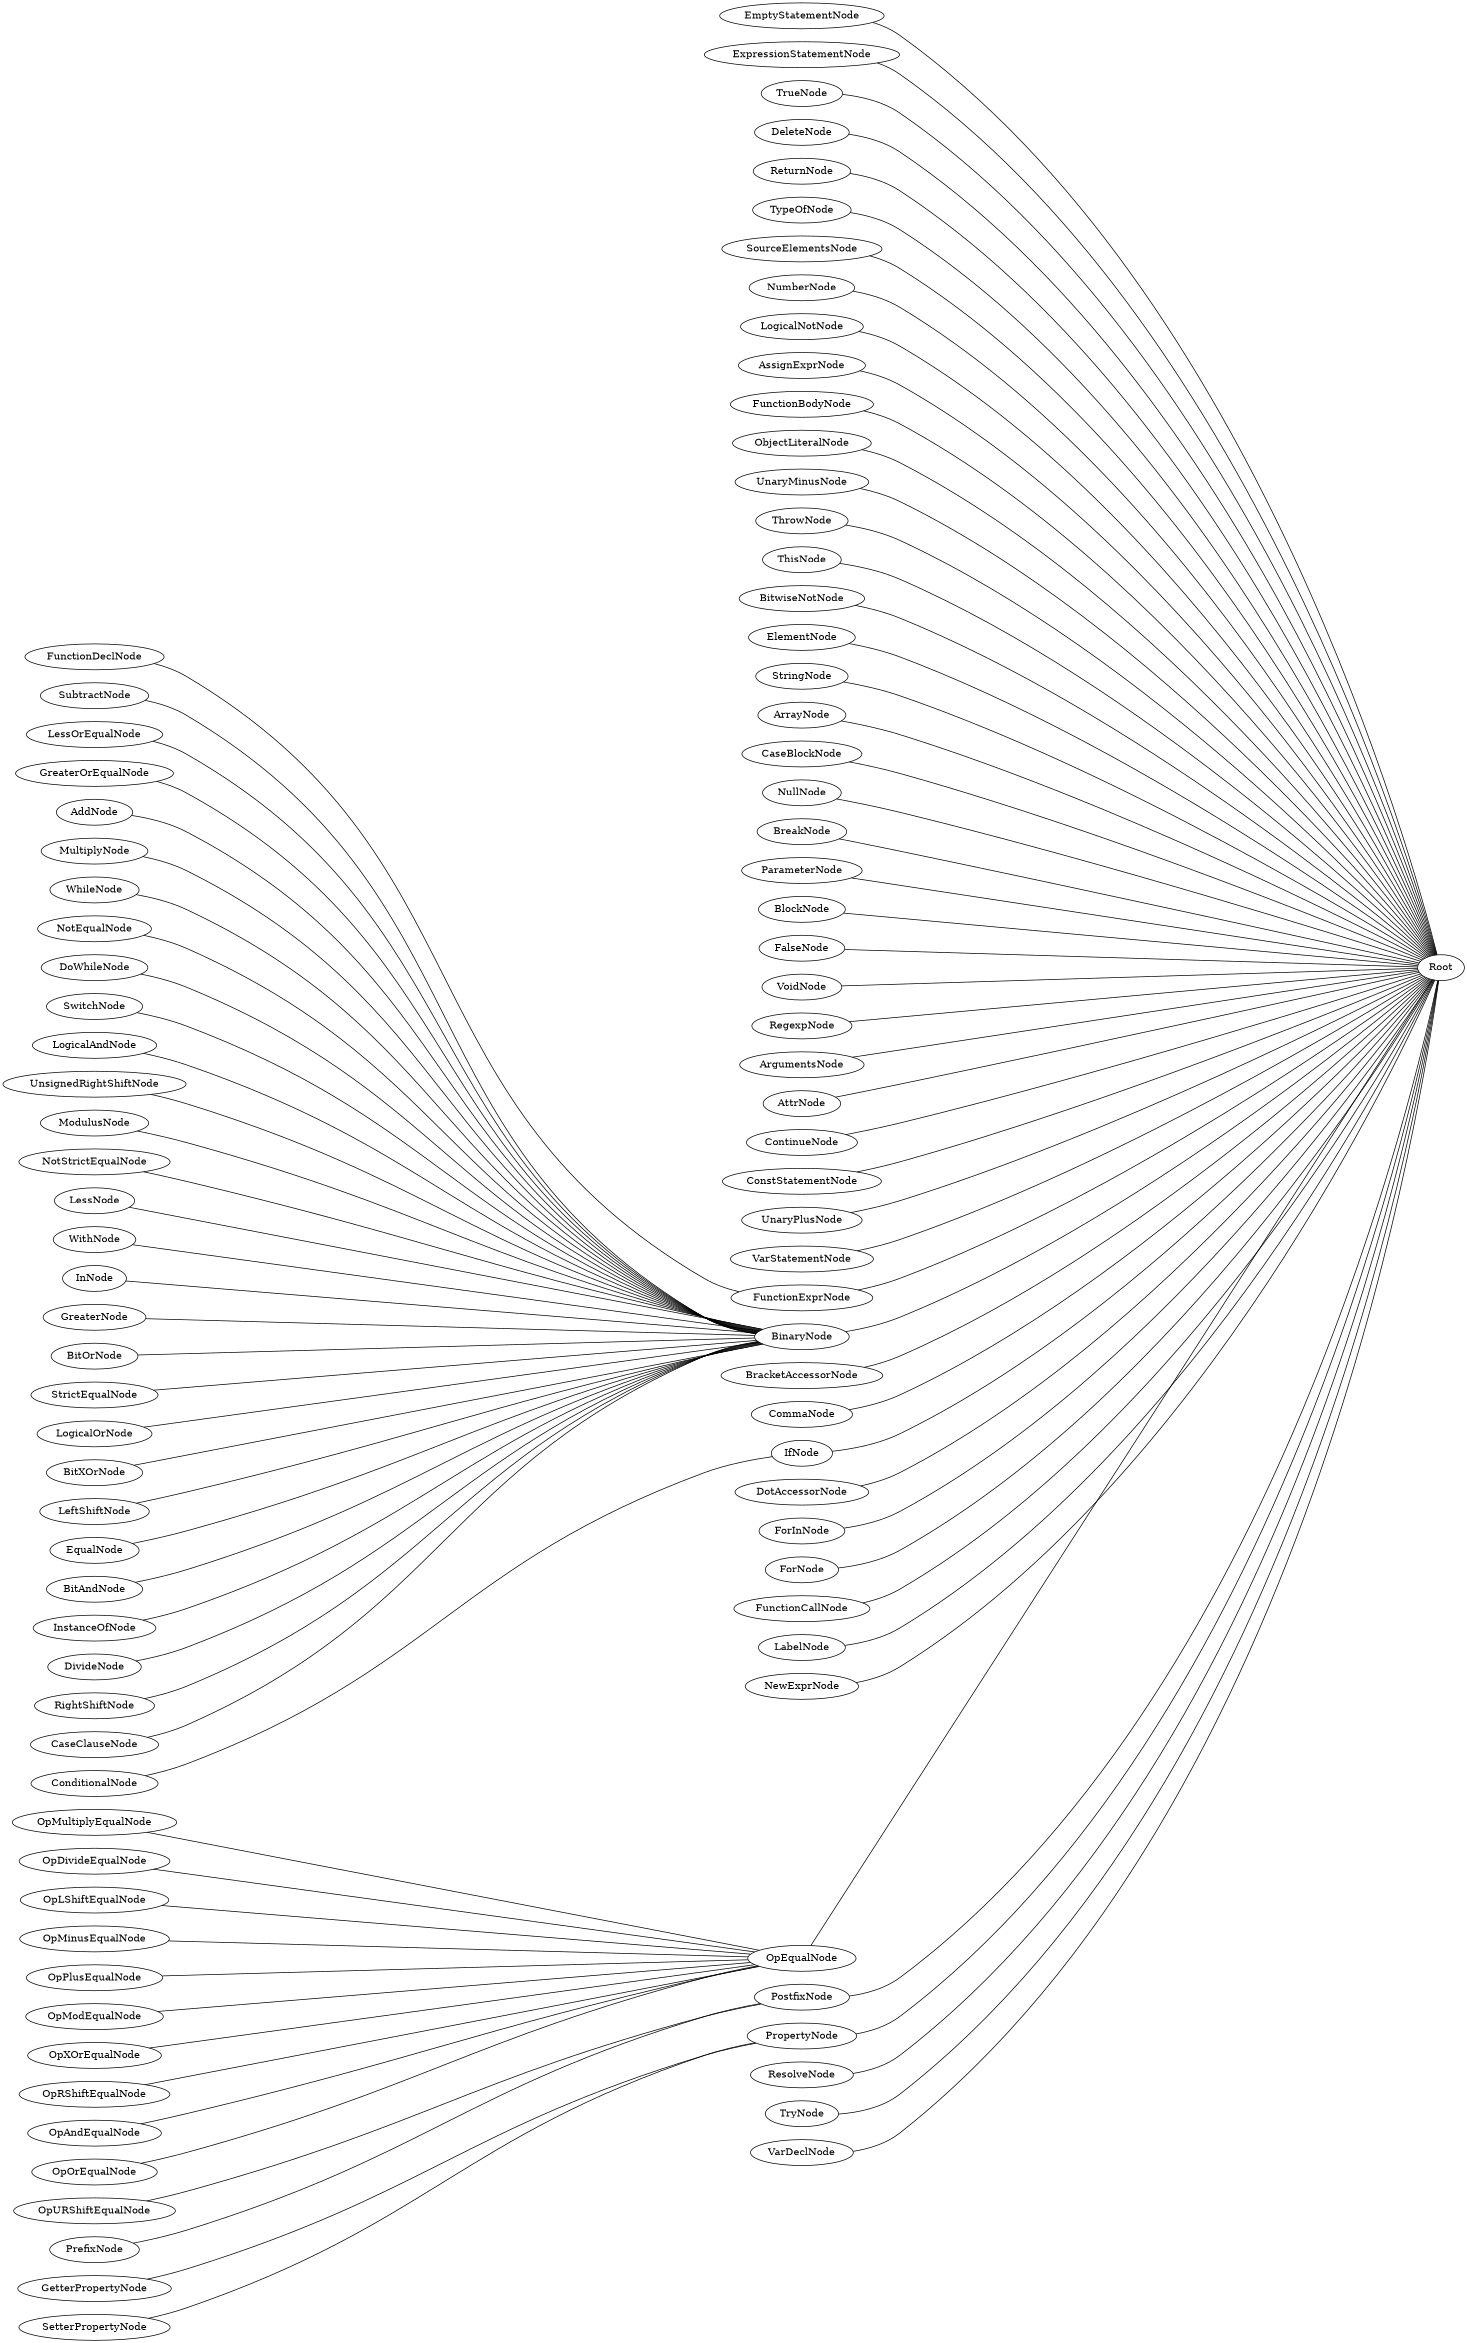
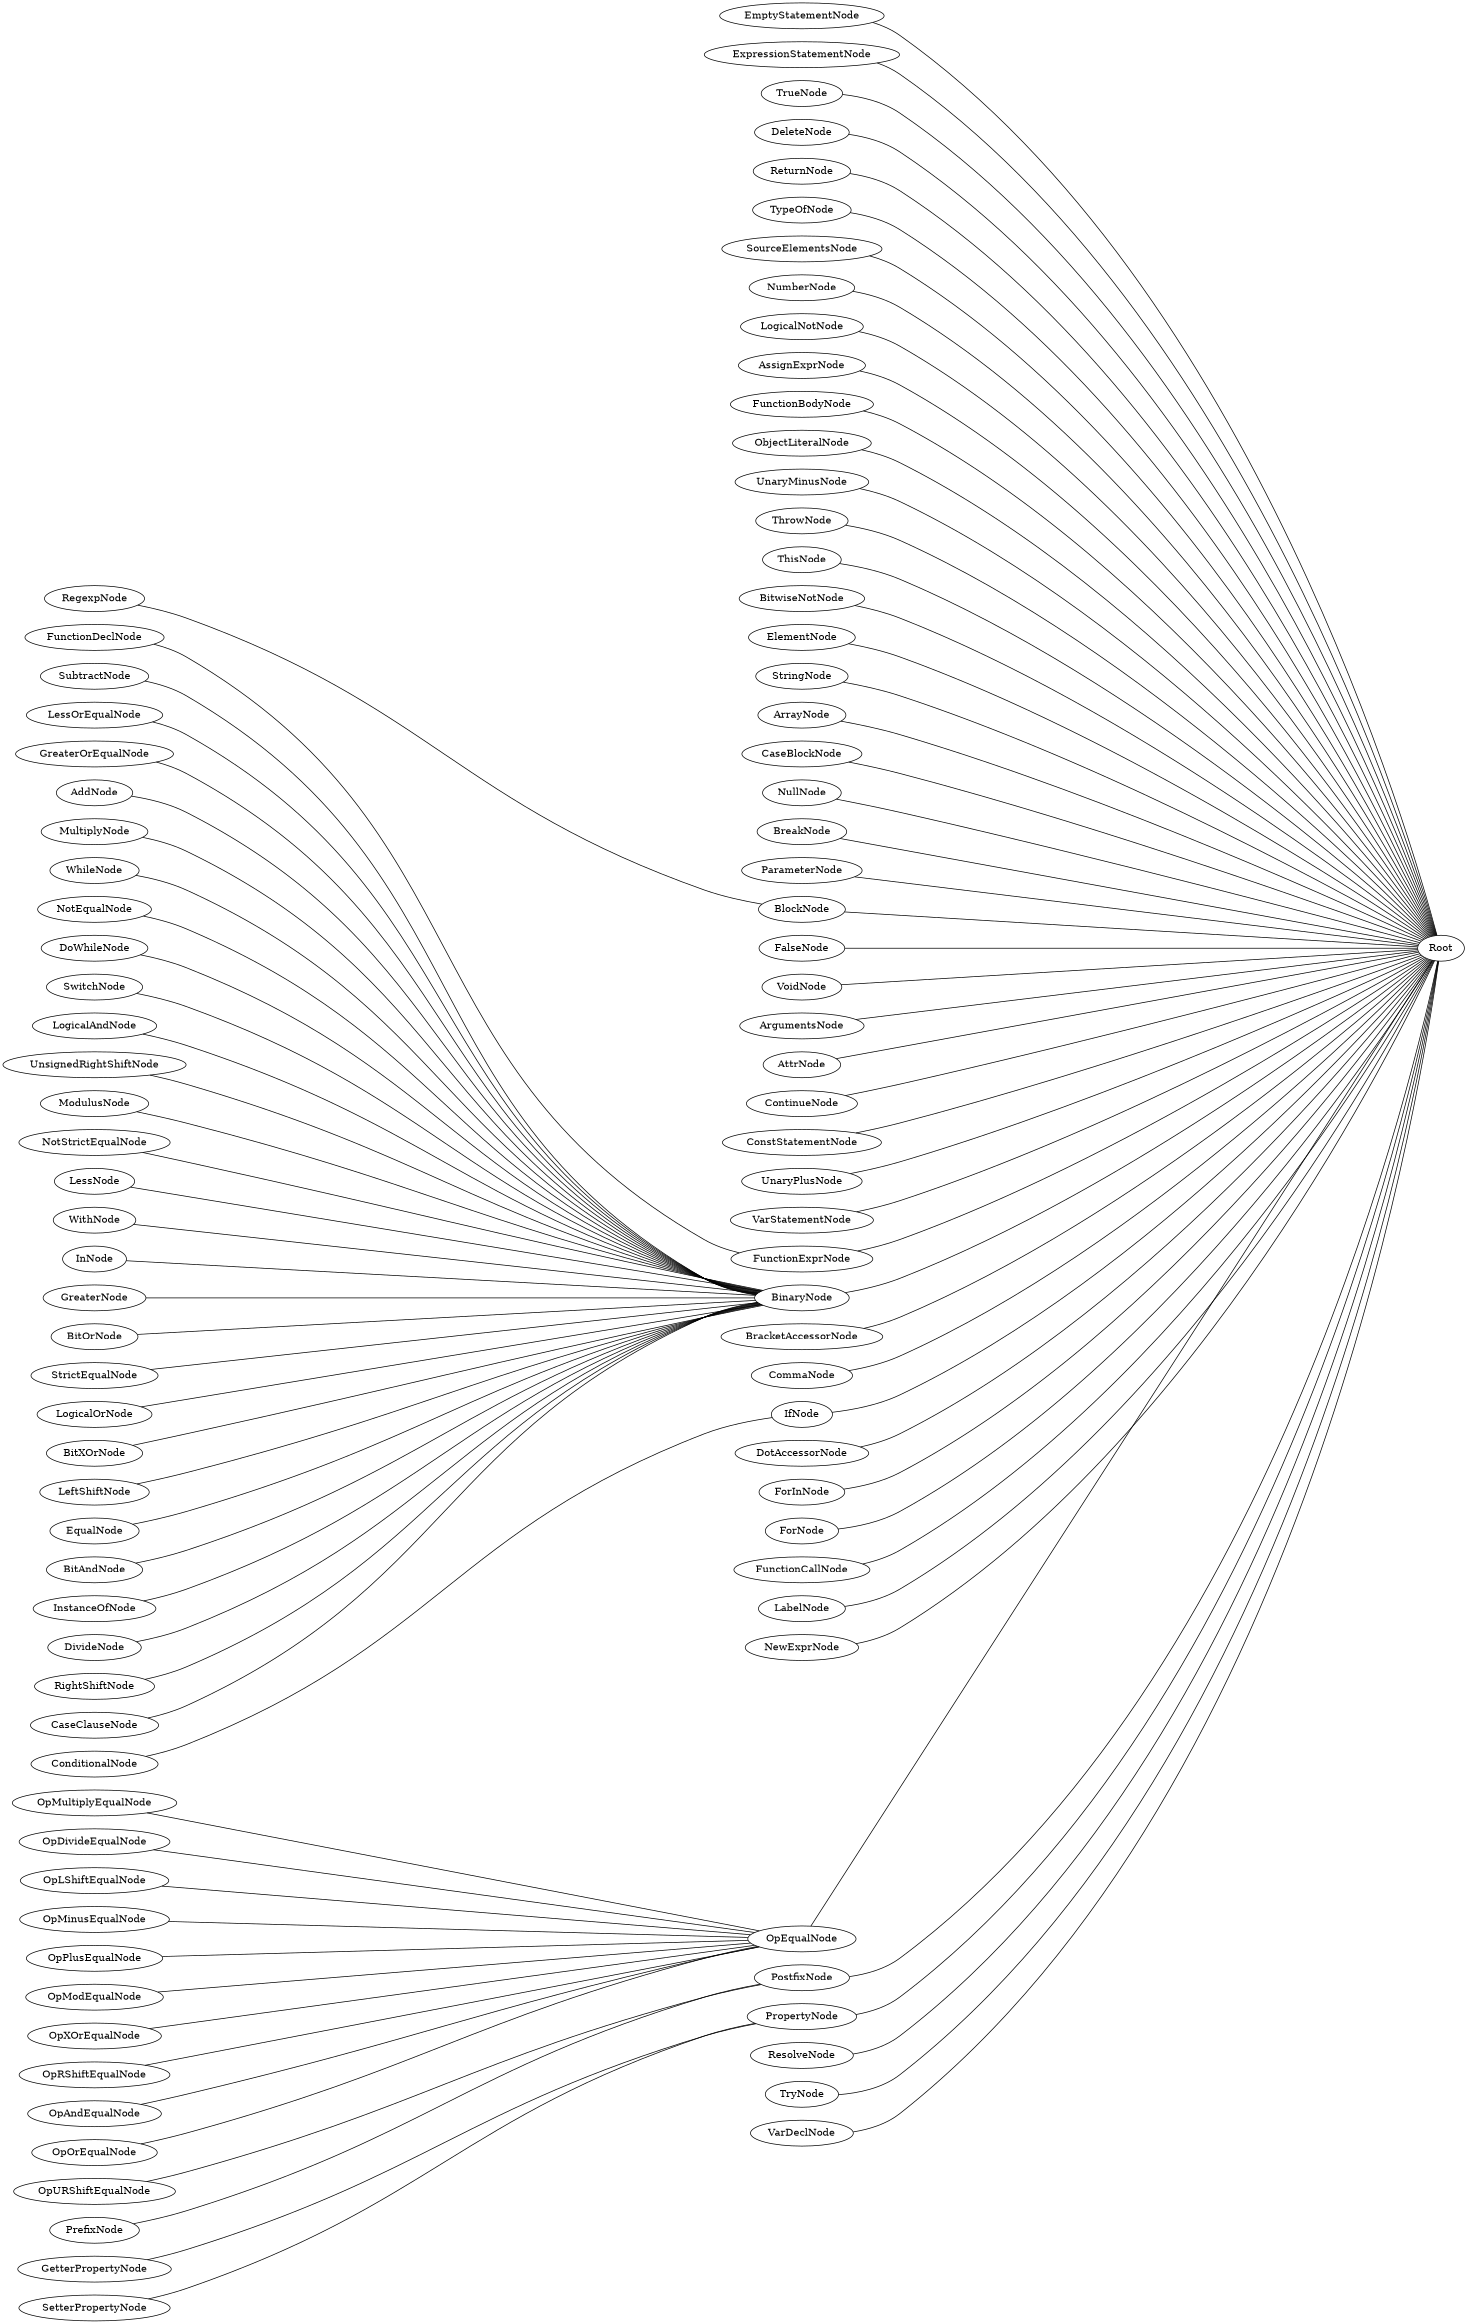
  graph {
    rankdir=LR
    ranksep=10
    EmptyStatementNode
    Root
    ExpressionStatementNode
    TrueNode
    DeleteNode
    ReturnNode
    TypeOfNode
    SourceElementsNode
    NumberNode
    LogicalNotNode
    AssignExprNode
    FunctionBodyNode
    ObjectLiteralNode
    UnaryMinusNode
    ThrowNode
    ThisNode
    BitwiseNotNode
    ElementNode
    StringNode
    ArrayNode
    CaseBlockNode
    NullNode
    BreakNode
    ParameterNode
    BlockNode
    FalseNode
    VoidNode
    RegexpNode
    ArgumentsNode
    AttrNode
    ContinueNode
    ConstStatementNode
    UnaryPlusNode
    VarStatementNode
    FunctionExprNode
    BinaryNode
    SubtractNode
    LessOrEqualNode
    GreaterOrEqualNode
    AddNode
    MultiplyNode
    WhileNode
    NotEqualNode
    DoWhileNode
    SwitchNode
    LogicalAndNode
    UnsignedRightShiftNode
    ModulusNode
    NotStrictEqualNode
    LessNode
    WithNode
    InNode
    GreaterNode
    BitOrNode
    StrictEqualNode
    LogicalOrNode
    BitXOrNode
    LeftShiftNode
    EqualNode
    BitAndNode
    InstanceOfNode
    DivideNode
    RightShiftNode
    BracketAccessorNode
    CaseClauseNode
    CommaNode
    IfNode
    ConditionalNode
    DotAccessorNode
    ForInNode
    ForNode
    FunctionCallNode
    FunctionDeclNode
    LabelNode
    NewExprNode
    OpEqualNode
    OpMultiplyEqualNode
    OpDivideEqualNode
    OpLShiftEqualNode
    OpMinusEqualNode
    OpPlusEqualNode
    OpModEqualNode
    OpXOrEqualNode
    OpRShiftEqualNode
    OpAndEqualNode
    OpURShiftEqualNode
    PostfixNode
    OpOrEqualNode
    PrefixNode
    PropertyNode
    GetterPropertyNode
    SetterPropertyNode
    ResolveNode
    TryNode
    VarDeclNode
    EmptyStatementNode -- Root
    ExpressionStatementNode -- Root
    TrueNode -- Root
    DeleteNode -- Root
    ReturnNode -- Root
    TypeOfNode -- Root
    SourceElementsNode -- Root
    NumberNode -- Root
    LogicalNotNode -- Root
    AssignExprNode -- Root
    FunctionBodyNode -- Root
    ObjectLiteralNode -- Root
    UnaryMinusNode -- Root
    ThrowNode -- Root
    ThisNode -- Root
    BitwiseNotNode -- Root
    ElementNode -- Root
    StringNode -- Root
    ArrayNode -- Root
    CaseBlockNode -- Root
    NullNode -- Root
    BreakNode -- Root
    ParameterNode -- Root
    BlockNode -- Root
    FalseNode -- Root
    VoidNode -- Root
-   RegexpNode -- Root
+   RegexpNode -- BlockNode
    ArgumentsNode -- Root
    AttrNode -- Root
    ContinueNode -- Root
    ConstStatementNode -- Root
    UnaryPlusNode -- Root
    VarStatementNode -- Root
    FunctionExprNode -- Root
    BinaryNode -- Root
    SubtractNode -- BinaryNode
    LessOrEqualNode -- BinaryNode
    GreaterOrEqualNode -- BinaryNode
    AddNode -- BinaryNode
    MultiplyNode -- BinaryNode
    WhileNode -- BinaryNode
    NotEqualNode -- BinaryNode
    DoWhileNode -- BinaryNode
    SwitchNode -- BinaryNode
    LogicalAndNode -- BinaryNode
    UnsignedRightShiftNode -- BinaryNode
    ModulusNode -- BinaryNode
    NotStrictEqualNode -- BinaryNode
    LessNode -- BinaryNode
    WithNode -- BinaryNode
    InNode -- BinaryNode
    GreaterNode -- BinaryNode
    BitOrNode -- BinaryNode
    StrictEqualNode -- BinaryNode
    LogicalOrNode -- BinaryNode
    BitXOrNode -- BinaryNode
    LeftShiftNode -- BinaryNode
    EqualNode -- BinaryNode
    BitAndNode -- BinaryNode
    InstanceOfNode -- BinaryNode
    DivideNode -- BinaryNode
    RightShiftNode -- BinaryNode
    BracketAccessorNode -- Root
    CaseClauseNode -- BinaryNode
    CommaNode -- Root
    IfNode -- Root
    ConditionalNode -- IfNode
    DotAccessorNode -- Root
    ForInNode -- Root
    ForNode -- Root
    FunctionCallNode -- Root
    FunctionDeclNode -- FunctionExprNode
    LabelNode -- Root
    NewExprNode -- Root
    OpEqualNode -- Root
    OpMultiplyEqualNode -- OpEqualNode
    OpDivideEqualNode -- OpEqualNode
    OpLShiftEqualNode -- OpEqualNode
    OpMinusEqualNode -- OpEqualNode
    OpPlusEqualNode -- OpEqualNode
    OpModEqualNode -- OpEqualNode
    OpXOrEqualNode -- OpEqualNode
    OpRShiftEqualNode -- OpEqualNode
    OpAndEqualNode -- OpEqualNode
    OpURShiftEqualNode -- PostfixNode
    PostfixNode -- Root
    OpOrEqualNode -- OpEqualNode
    PrefixNode -- PostfixNode
    PropertyNode -- Root
    GetterPropertyNode -- PropertyNode
    SetterPropertyNode -- PropertyNode
    ResolveNode -- Root
    TryNode -- Root
    VarDeclNode -- Root
  }
